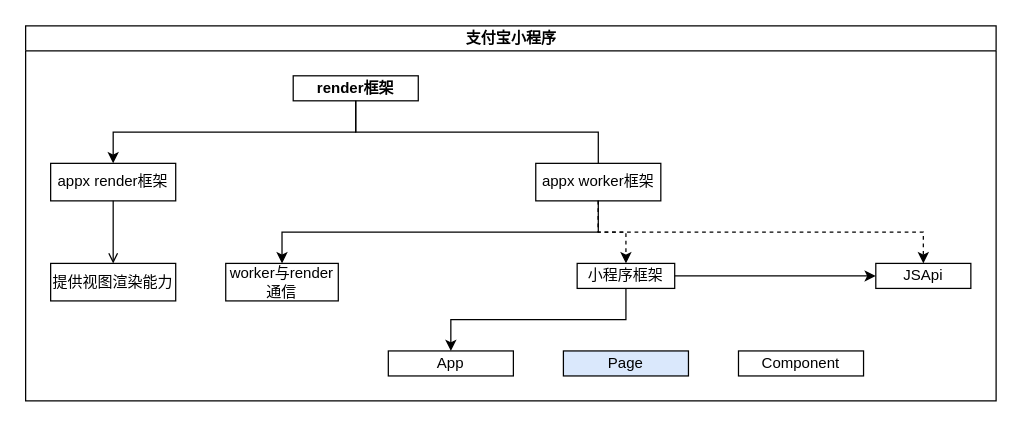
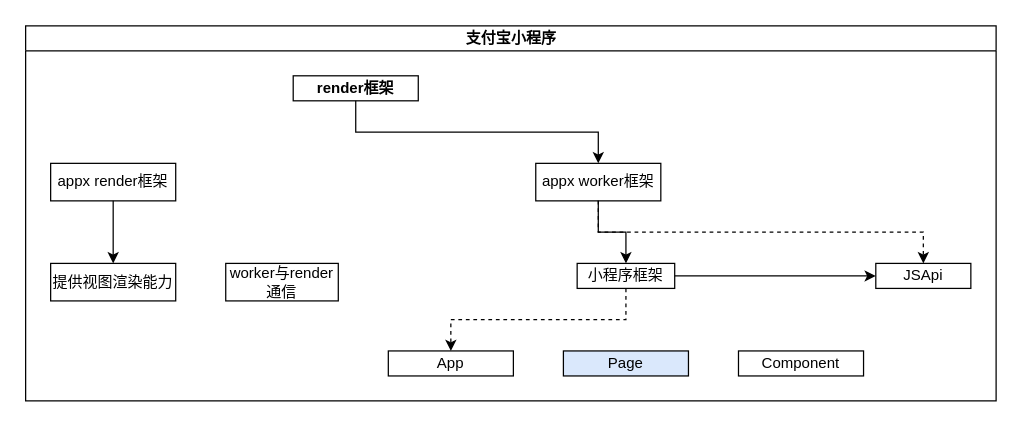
  <mxCell id="0" />
  <mxCell id="1" parent="0" />
  <mxCell id="2" value="支付宝小程序" style="swimlane;html=1;startSize=20;horizontal=1;childLayout=treeLayout;horizontalTree=0;resizable=0;containerType=tree;" vertex="1" parent="1"><mxGeometry x="20" y="20" width="776" height="300" as="geometry"><mxRectangle x="380" y="260" width="100" height="20" as="alternateBounds" /></mxGeometry></mxCell>
  <mxCell id="3" value="&lt;span style=&quot;font-weight: 700&quot;&gt;render框架&lt;/span&gt;" style="whiteSpace=wrap;html=1;" vertex="1" parent="2"><mxGeometry x="213.95" y="40" width="100" height="20" as="geometry" /></mxCell>
  <mxCell id="4" value="appx render框架" style="whiteSpace=wrap;html=1;" vertex="1" parent="2"><mxGeometry x="20" y="110" width="100" height="30" as="geometry" /></mxCell>
- <mxCell id="5" value="" style="edgeStyle=elbowEdgeStyle;elbow=vertical;html=1;rounded=0;" edge="1" parent="2" source="3" target="4"><mxGeometry relative="1" as="geometry" /></mxCell>
  <mxCell id="6" value="appx worker框架" style="whiteSpace=wrap;html=1;" vertex="1" parent="2"><mxGeometry x="407.9" y="110" width="100" height="30" as="geometry" /></mxCell>
- <mxCell id="7" value="" style="edgeStyle=elbowEdgeStyle;elbow=vertical;html=1;rounded=0;endArrow=none;" edge="1" parent="2" source="3" target="6"><mxGeometry relative="1" as="geometry" /></mxCell>
- <mxCell id="8" value="" style="edgeStyle=elbowEdgeStyle;elbow=vertical;html=1;rounded=0;endArrow=open;" edge="1" target="9" source="4" parent="2"><mxGeometry relative="1" as="geometry"><mxPoint x="-161.5" y="340" as="sourcePoint" /></mxGeometry></mxCell>
+ <mxCell id="7" value="" style="edgeStyle=elbowEdgeStyle;elbow=vertical;html=1;rounded=0;" edge="1" parent="2" source="3" target="6"><mxGeometry relative="1" as="geometry" /></mxCell>
+ <mxCell id="8" value="" style="edgeStyle=elbowEdgeStyle;elbow=vertical;html=1;rounded=0;" edge="1" target="9" source="4" parent="2"><mxGeometry relative="1" as="geometry"><mxPoint x="-161.5" y="340" as="sourcePoint" /></mxGeometry></mxCell>
  <mxCell id="9" value="提供视图渲染能力" style="whiteSpace=wrap;html=1;" vertex="1" parent="2"><mxGeometry x="20" y="190" width="100" height="30" as="geometry" /></mxCell>
- <mxCell id="10" value="" style="edgeStyle=elbowEdgeStyle;elbow=vertical;html=1;rounded=0;" edge="1" target="11" source="6" parent="2"><mxGeometry relative="1" as="geometry"><mxPoint x="-161.5" y="340" as="sourcePoint" /></mxGeometry></mxCell>
  <mxCell id="11" value="worker与render&lt;br&gt;通信" style="whiteSpace=wrap;html=1;" vertex="1" parent="2"><mxGeometry x="160" y="190" width="90" height="30" as="geometry" /></mxCell>
- <mxCell id="12" value="" style="edgeStyle=elbowEdgeStyle;elbow=vertical;html=1;rounded=0;dashed=1;" edge="1" target="13" source="6" parent="2"><mxGeometry relative="1" as="geometry"><mxPoint x="-91.5" y="430" as="sourcePoint" /></mxGeometry></mxCell>
+ <mxCell id="12" value="" style="edgeStyle=elbowEdgeStyle;elbow=vertical;html=1;rounded=0;" edge="1" target="13" source="6" parent="2"><mxGeometry relative="1" as="geometry"><mxPoint x="-91.5" y="430" as="sourcePoint" /></mxGeometry></mxCell>
  <mxCell id="13" value="小程序框架" style="whiteSpace=wrap;html=1;" vertex="1" parent="2"><mxGeometry x="441" y="190" width="78" height="20" as="geometry" /></mxCell>
  <mxCell id="14" value="" style="edgeStyle=elbowEdgeStyle;elbow=vertical;html=1;rounded=0;dashed=1;" edge="1" target="15" source="6" parent="2"><mxGeometry relative="1" as="geometry"><mxPoint x="48.5" y="430" as="sourcePoint" /></mxGeometry></mxCell>
  <mxCell id="15" value="JSApi" style="whiteSpace=wrap;html=1;" vertex="1" parent="2"><mxGeometry x="679.8" y="190" width="76" height="20" as="geometry" /></mxCell>
- <mxCell id="16" value="" style="edgeStyle=elbowEdgeStyle;elbow=vertical;html=1;rounded=0;" edge="1" target="17" source="13" parent="2"><mxGeometry relative="1" as="geometry"><mxPoint x="223.5" y="430" as="sourcePoint" /></mxGeometry></mxCell>
+ <mxCell id="16" value="" style="edgeStyle=elbowEdgeStyle;elbow=vertical;html=1;rounded=0;dashed=1;" edge="1" target="17" source="13" parent="2"><mxGeometry relative="1" as="geometry"><mxPoint x="223.5" y="430" as="sourcePoint" /></mxGeometry></mxCell>
  <mxCell id="17" value="App" style="whiteSpace=wrap;html=1;" vertex="1" parent="2"><mxGeometry x="290" y="260" width="100" height="20" as="geometry" /></mxCell>
  <mxCell id="18" value="Page" style="whiteSpace=wrap;html=1;fillColor=#dae8fc;" vertex="1" parent="2"><mxGeometry x="430" y="260" width="100" height="20" as="geometry" /></mxCell>
  <mxCell id="19" value="" style="edgeStyle=elbowEdgeStyle;elbow=vertical;html=1;rounded=0;" edge="1" target="15" source="13" parent="2"><mxGeometry relative="1" as="geometry"><mxPoint x="419.5" y="520" as="sourcePoint" /></mxGeometry></mxCell>
  <mxCell id="20" value="Component" style="whiteSpace=wrap;html=1;" vertex="1" parent="2"><mxGeometry x="570" y="260" width="100" height="20" as="geometry" /></mxCell>
